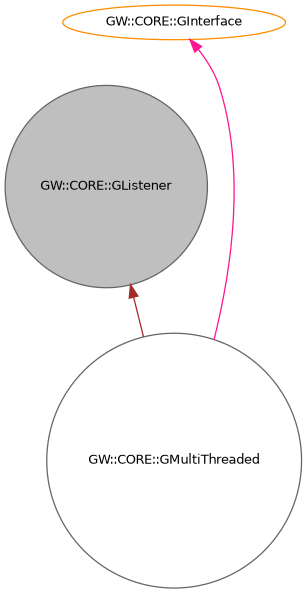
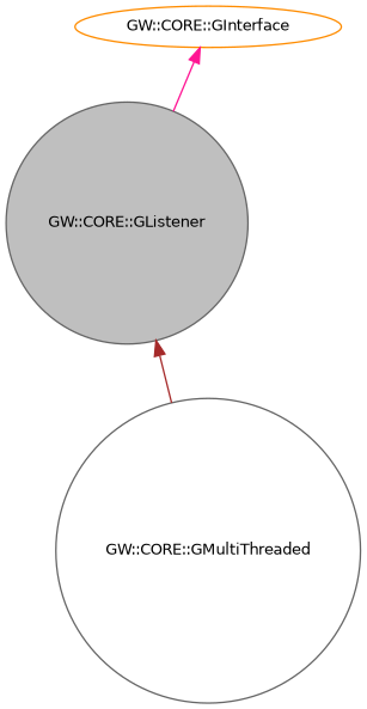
  digraph {
    node [color=gray40 fillcolor=white fontname=Helvetica fontsize=10 shape=circle style=filled]
    edge [dir=back fontname=Helvetica fontsize=10 labelfontname=Helvetica labelfontsize=10 style=solid]
    n1 [fillcolor=grey75 fontcolor=black height=0.2 label="GW::CORE::GListener" width=0.4]
    n2 [height=0.2 label="GW::CORE::GMultiThreaded" width=0.4]
    n3 [color=darkorange height=0.2 label="GW::CORE::GInterface" shape=ellipse width=0.4]
    n1 -> n2 [color=brown]
-   n3 -> n2 [color=deeppink]
+   n3 -> n1 [color=deeppink]
  }
